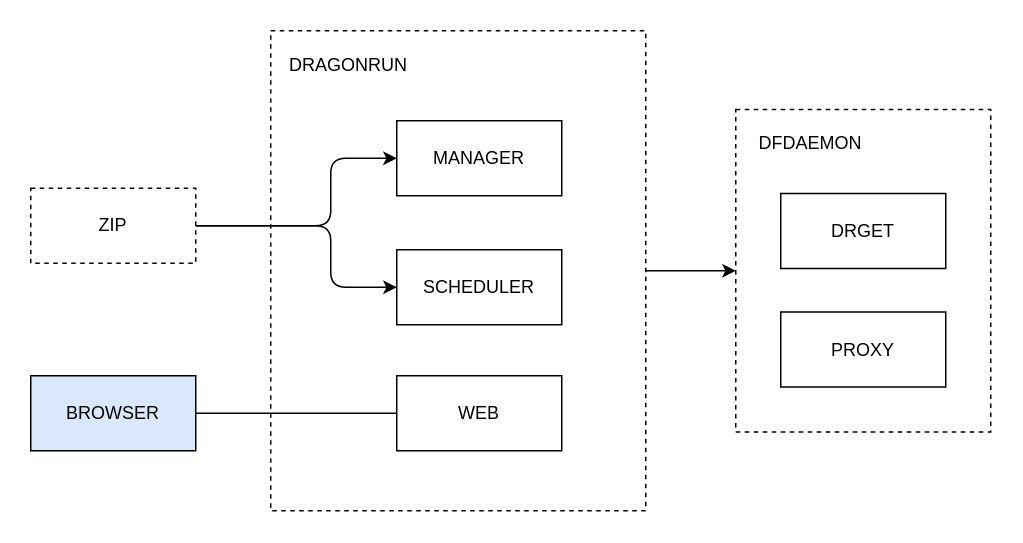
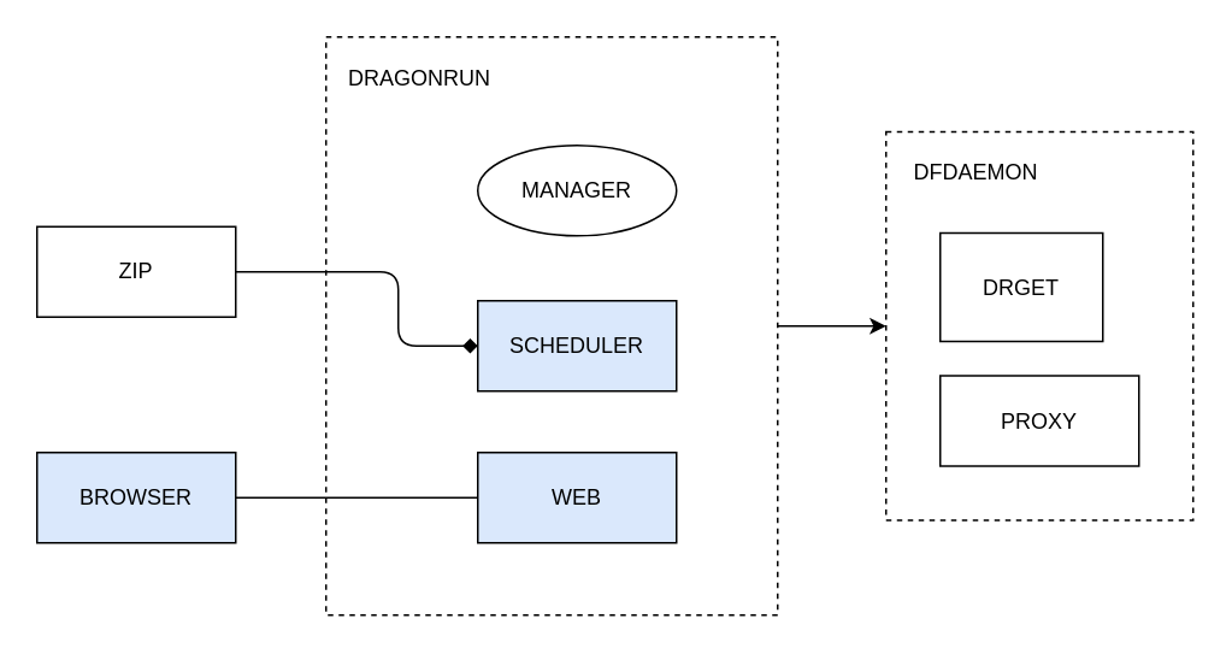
  <mxCell id="0" />
  <mxCell id="1" parent="0" />
  <mxCell id="2" value="" style="rounded=0;whiteSpace=wrap;html=1;dashed=1;" parent="1" vertex="1"><mxGeometry x="180" y="20" width="250" height="320" as="geometry" /></mxCell>
  <mxCell id="3" value="" style="rounded=0;whiteSpace=wrap;html=1;dashed=1;" parent="1" vertex="1"><mxGeometry x="490" y="72.5" width="170" height="215" as="geometry" /></mxCell>
  <mxCell id="4" value="DRAGONRUN" style="text;html=1;strokeColor=none;fillColor=none;align=center;verticalAlign=middle;whiteSpace=wrap;rounded=0;" parent="1" vertex="1"><mxGeometry x="202" y="28" width="60" height="30" as="geometry" /></mxCell>
  <mxCell id="5" value="BROWSER" style="rounded=0;whiteSpace=wrap;html=1;fillColor=#dae8fc;" parent="1" vertex="1"><mxGeometry x="20" y="250" width="110" height="50" as="geometry" /></mxCell>
- <mxCell id="6" value="ZIP" style="rounded=0;whiteSpace=wrap;html=1;dashed=1;" parent="1" vertex="1"><mxGeometry x="20" y="125" width="110" height="50" as="geometry" /></mxCell>
+ <mxCell id="6" value="ZIP" style="rounded=0;whiteSpace=wrap;html=1;" parent="1" vertex="1"><mxGeometry x="20" y="125" width="110" height="50" as="geometry" /></mxCell>
  <mxCell id="7" value="" style="endArrow=none;startArrow=none;html=1;exitX=1;exitY=0.5;exitDx=0;exitDy=0;entryX=0;entryY=0.5;entryDx=0;entryDy=0;startFill=0;" parent="1" source="5" target="10" edge="1"><mxGeometry width="50" height="50" relative="1" as="geometry"><mxPoint x="260" y="290" as="sourcePoint" /><mxPoint x="310" y="240" as="targetPoint" /></mxGeometry></mxCell>
- <mxCell id="8" value="DRGET" style="rounded=0;whiteSpace=wrap;html=1;" parent="1" vertex="1"><mxGeometry x="520" y="128.5" width="110" height="50" as="geometry" /></mxCell>
+ <mxCell id="8" value="DRGET" style="rounded=0;whiteSpace=wrap;html=1;" parent="1" vertex="1"><mxGeometry x="520" y="128.5" width="90" height="60" as="geometry" /></mxCell>
  <mxCell id="9" value="PROXY" style="rounded=0;whiteSpace=wrap;html=1;" parent="1" vertex="1"><mxGeometry x="520" y="207.5" width="110" height="50" as="geometry" /></mxCell>
- <mxCell id="10" value="WEB" style="rounded=0;whiteSpace=wrap;html=1;" parent="1" vertex="1"><mxGeometry x="264" y="250" width="110" height="50" as="geometry" /></mxCell>
- <mxCell id="11" value="MANAGER" style="rounded=0;whiteSpace=wrap;html=1;" parent="1" vertex="1"><mxGeometry x="264" y="80" width="110" height="50" as="geometry" /></mxCell>
- <mxCell id="12" value="SCHEDULER" style="rounded=0;whiteSpace=wrap;html=1;" parent="1" vertex="1"><mxGeometry x="264" y="166" width="110" height="50" as="geometry" /></mxCell>
+ <mxCell id="10" value="WEB" style="rounded=0;whiteSpace=wrap;html=1;fillColor=#dae8fc;" parent="1" vertex="1"><mxGeometry x="264" y="250" width="110" height="50" as="geometry" /></mxCell>
+ <mxCell id="11" value="MANAGER" style="ellipse;whiteSpace=wrap;html=1;" parent="1" vertex="1"><mxGeometry x="264" y="80" width="110" height="50" as="geometry" /></mxCell>
+ <mxCell id="12" value="SCHEDULER" style="rounded=0;whiteSpace=wrap;html=1;fillColor=#dae8fc;" parent="1" vertex="1"><mxGeometry x="264" y="166" width="110" height="50" as="geometry" /></mxCell>
  <mxCell id="13" value="" style="endArrow=classic;html=1;entryX=0;entryY=0.5;entryDx=0;entryDy=0;exitX=1;exitY=0.5;exitDx=0;exitDy=0;" parent="1" source="2" target="3" edge="1"><mxGeometry width="50" height="50" relative="1" as="geometry"><mxPoint x="430" y="370" as="sourcePoint" /><mxPoint x="480" y="320" as="targetPoint" /></mxGeometry></mxCell>
- <mxCell id="14" value="" style="edgeStyle=elbowEdgeStyle;elbow=horizontal;endArrow=classic;html=1;exitX=1;exitY=0.5;exitDx=0;exitDy=0;entryX=0;entryY=0.5;entryDx=0;entryDy=0;" parent="1" source="6" target="11" edge="1"><mxGeometry width="50" height="50" relative="1" as="geometry"><mxPoint x="400" y="350" as="sourcePoint" /><mxPoint x="450" y="300" as="targetPoint" /><Array as="points"><mxPoint x="220" y="150" /></Array></mxGeometry></mxCell>
- <mxCell id="15" value="" style="edgeStyle=elbowEdgeStyle;elbow=horizontal;endArrow=classic;html=1;exitX=1;exitY=0.5;exitDx=0;exitDy=0;entryX=0;entryY=0.5;entryDx=0;entryDy=0;" parent="1" source="6" target="12" edge="1"><mxGeometry width="50" height="50" relative="1" as="geometry"><mxPoint x="140" y="151" as="sourcePoint" /><mxPoint x="274" y="115" as="targetPoint" /><Array as="points"><mxPoint x="220" y="170" /></Array></mxGeometry></mxCell>
+ <mxCell id="15" value="" style="edgeStyle=elbowEdgeStyle;elbow=horizontal;endArrow=diamond;html=1;exitX=1;exitY=0.5;exitDx=0;exitDy=0;entryX=0;entryY=0.5;entryDx=0;entryDy=0;" parent="1" source="6" target="12" edge="1"><mxGeometry width="50" height="50" relative="1" as="geometry"><mxPoint x="140" y="151" as="sourcePoint" /><mxPoint x="274" y="115" as="targetPoint" /><Array as="points"><mxPoint x="220" y="170" /></Array></mxGeometry></mxCell>
  <mxCell id="16" value="DFDAEMON" style="text;html=1;strokeColor=none;fillColor=none;align=center;verticalAlign=middle;whiteSpace=wrap;rounded=0;" parent="1" vertex="1"><mxGeometry x="490" y="79.5" width="100" height="30" as="geometry" /></mxCell>
